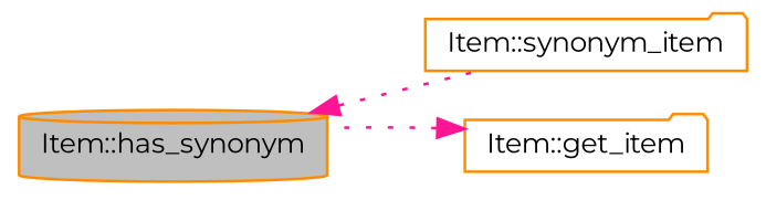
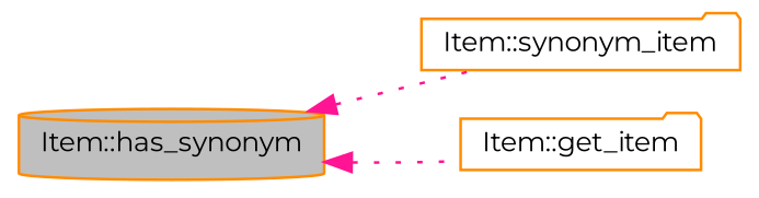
  digraph {
    fontname=Montserrat
    rankdir=LR
    node [color=darkorange fillcolor=white fontname=Montserrat fontsize=10 shape=folder style=filled]
    edge [color=deeppink dir=back fontname=Montserrat fontsize=10 labelfontname=Helvetica labelfontsize=10 style=dotted]
    n1 [fillcolor=grey75 fontcolor=black height=0.2 label="Item::has_synonym" shape=cylinder width=0.4]
    n2 [height=0.2 label="Item::synonym_item" width=0.4]
    n3 [height=0.2 label="Item::get_item" width=0.4]
    n1 -> n2
-   n3 -> n1
+   n1 -> n3
  }
